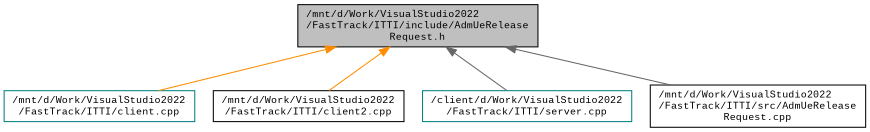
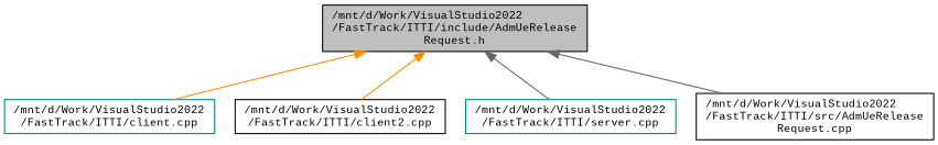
  digraph {
    fontname="Liberation Mono"
    node [color=black fillcolor=white fontname="Liberation Mono" fontsize=10 shape=record style=filled]
    edge [color=darkorange dir=back fontname="Liberation Mono" fontsize=10 labelfontname=Helvetica labelfontsize=10 style=solid]
    n1 [fillcolor=grey75 fontcolor=black height=0.2 label="/mnt/d/Work/VisualStudio2022\l/FastTrack/ITTI/include/AdmUeRelease\lRequest.h" width=0.4]
    n2 [color=teal height=0.2 label="/mnt/d/Work/VisualStudio2022\l/FastTrack/ITTI/client.cpp" width=0.4]
    n3 [height=0.2 label="/mnt/d/Work/VisualStudio2022\l/FastTrack/ITTI/client2.cpp" width=0.4]
-   n4 [color=teal height=0.2 label="/client/d/Work/VisualStudio2022\l/FastTrack/ITTI/server.cpp" width=0.4]
+   n4 [color=teal height=0.2 label="/mnt/d/Work/VisualStudio2022\l/FastTrack/ITTI/server.cpp" width=0.4]
    n5 [height=0.2 label="/mnt/d/Work/VisualStudio2022\l/FastTrack/ITTI/src/AdmUeRelease\lRequest.cpp" width=0.4]
    n1 -> n2
    n1 -> n3
    n1 -> n4 [color=gray40]
    n1 -> n5 [color=gray40]
  }
